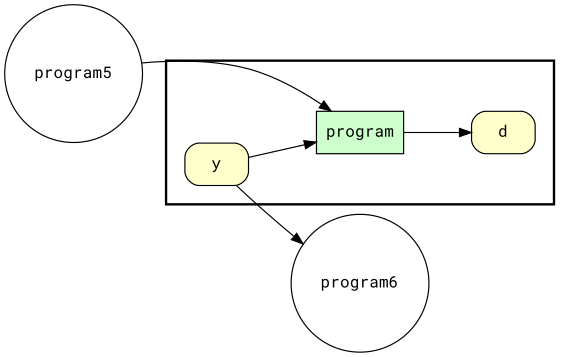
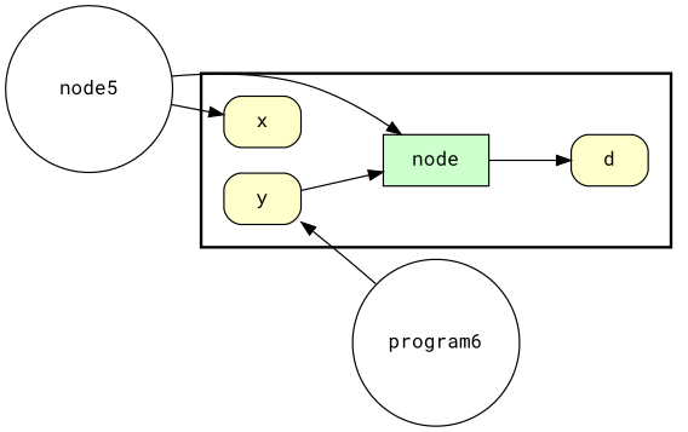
  digraph {
    fontname="Roboto Mono"
    rankdir=LR
    node [fillcolor="#FFFFCC" fontname="Roboto Mono" peripheries=1 shape=box style="rounded,filled"]
    edge [fontname="Roboto Mono"]
-   n1 [fillcolor="#CCFFCC" label=program style=filled]
+   n1 [fillcolor="#CCFFCC" label="node" style=filled]
    n2 [label=d]
+   n3 [label=x]
    n4 [label=y]
-   node5 [fillcolor="#FFFFFF" shape=circle width=0.2 label=program5]
+   node5 [fillcolor="#FFFFFF" shape=circle width=0.2]
    n6 [fillcolor="#FFFFFF" label=program6 shape=circle width=0.2]
    subgraph cluster_1 {
      fontsize=18
      penwidth=2
      subgraph cluster_2 {
        color=white
        fontsize=18
        penwidth=2
        n1
        n2
+       n3
        n4
      }
    }
    n1 -> n2
    n4 -> n1
    node5 -> n1
-   n4 -> n6
+   node5 -> n3
+   n6 -> n4
  }
